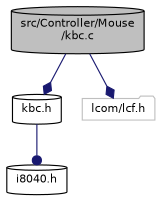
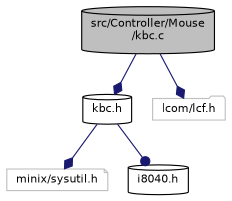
  digraph {
    node [color=black fillcolor=white fontname=Helvetica fontsize=10 shape=cylinder style=filled]
    edge [arrowhead=diamond color=midnightblue fontname=Helvetica fontsize=10 labelfontname=Helvetica labelfontsize=10 style=solid]
    n1 [fillcolor=grey75 fontcolor=black height=0.2 label="src/Controller/Mouse\l/kbc.c" width=0.4]
    n2 [height=0.2 label="kbc.h" width=0.4]
    n3 [color=grey75 height=0.2 label="lcom/lcf.h" shape=folder width=0.4]
+   n4 [color=grey75 height=0.2 label="minix/sysutil.h" shape=note width=0.4]
    n5 [height=0.2 label="i8040.h" width=0.4]
    n1 -> n2
    n1 -> n3
+   n2 -> n4
    n2 -> n5 [arrowhead=dot]
  }
